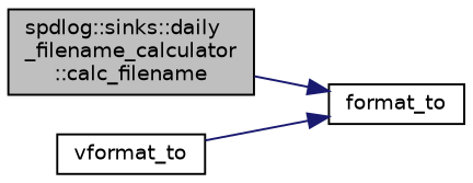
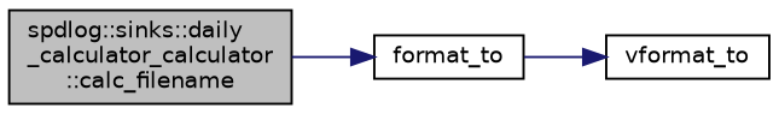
  digraph {
    rankdir=LR
    node [color=black fillcolor=white fontname=Helvetica fontsize=10 shape=record style=filled]
    edge [color=midnightblue fontname=Helvetica fontsize=10 labelfontname=Helvetica labelfontsize=10 style=solid]
-   n1 [fillcolor=grey75 fontcolor=black height=0.2 label="spdlog::sinks::daily\l_filename_calculator\l::calc_filename" width=0.4]
+   n1 [fillcolor=grey75 fontcolor=black height=0.2 label="spdlog::sinks::daily\l_calculator_calculator\l::calc_filename" width=0.4]
    n2 [height=0.2 label=format_to width=0.4]
    n3 [height=0.2 label=vformat_to width=0.4]
    n1 -> n2
-   n3 -> n2
+   n2 -> n3
  }
